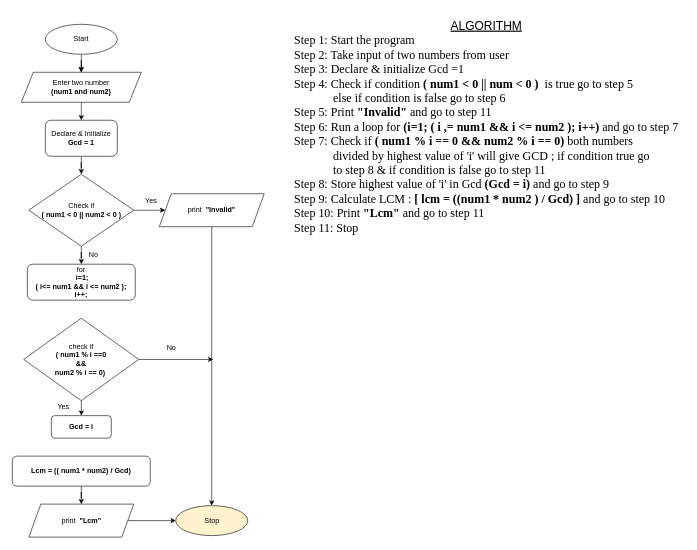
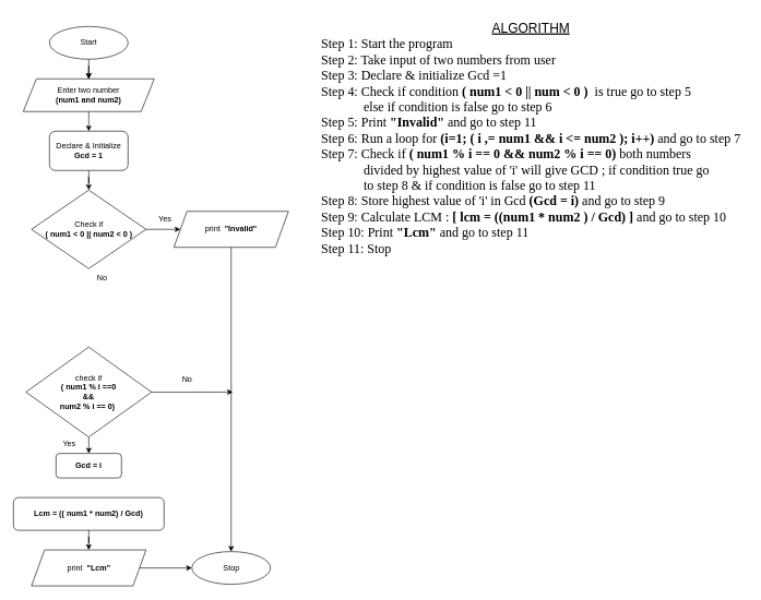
  <mxCell id="0" />
  <mxCell id="1" parent="0" />
  <mxCell id="2" value="" style="rounded=0;html=1;jettySize=auto;orthogonalLoop=1;fontSize=11;endArrow=block;endFill=0;endSize=8;strokeWidth=1;shadow=0;labelBackgroundColor=none;edgeStyle=orthogonalEdgeStyle;" parent="1" edge="1"><mxGeometry relative="1" as="geometry"><mxPoint x="135" y="50" as="sourcePoint" /><mxPoint x="135" y="90" as="targetPoint" /></mxGeometry></mxCell>
  <mxCell id="3" style="edgeStyle=orthogonalEdgeStyle;rounded=0;orthogonalLoop=1;jettySize=auto;html=1;" parent="1" source="5" edge="1"><mxGeometry relative="1" as="geometry"><mxPoint x="135" y="120" as="targetPoint" /></mxGeometry></mxCell>
  <mxCell id="4" value="" style="edgeStyle=orthogonalEdgeStyle;rounded=0;orthogonalLoop=1;jettySize=auto;html=1;" parent="1" source="5" edge="1"><mxGeometry relative="1" as="geometry"><mxPoint x="135" y="200" as="targetPoint" /></mxGeometry></mxCell>
  <mxCell id="5" value="Enter two number &lt;br&gt;&lt;b&gt;(num1 and num2)&lt;/b&gt;" style="shape=parallelogram;perimeter=parallelogramPerimeter;whiteSpace=wrap;html=1;fixedSize=1;" parent="1" vertex="1"><mxGeometry x="35" y="120" width="200" height="50" as="geometry" /></mxCell>
  <mxCell id="6" value="" style="edgeStyle=orthogonalEdgeStyle;rounded=0;orthogonalLoop=1;jettySize=auto;html=1;" parent="1" source="7" edge="1"><mxGeometry relative="1" as="geometry"><mxPoint x="135" y="120" as="targetPoint" /></mxGeometry></mxCell>
  <mxCell id="7" value="Start" style="ellipse;whiteSpace=wrap;html=1;" parent="1" vertex="1"><mxGeometry x="75" y="40" width="120" height="50" as="geometry" /></mxCell>
- <mxCell id="8" value="Stop" style="ellipse;whiteSpace=wrap;html=1;fillColor=#fff2cc;" parent="1" vertex="1"><mxGeometry x="292.5" y="842.5" width="120" height="50" as="geometry" /></mxCell>
- <mxCell id="9" value="" style="edgeStyle=orthogonalEdgeStyle;rounded=0;orthogonalLoop=1;jettySize=auto;html=1;" parent="1" source="11" target="19" edge="1"><mxGeometry relative="1" as="geometry" /></mxCell>
+ <mxCell id="8" value="Stop" style="ellipse;whiteSpace=wrap;html=1;" parent="1" vertex="1"><mxGeometry x="292.5" y="842.5" width="120" height="50" as="geometry" /></mxCell>
  <mxCell id="10" value="" style="edgeStyle=orthogonalEdgeStyle;rounded=0;orthogonalLoop=1;jettySize=auto;html=1;" parent="1" source="11" target="22" edge="1"><mxGeometry relative="1" as="geometry" /></mxCell>
  <mxCell id="11" value="Check if&lt;br&gt;&lt;b&gt;( num1 &amp;lt; 0 || num2 &amp;lt; 0 )&lt;/b&gt;" style="rhombus;whiteSpace=wrap;html=1;" parent="1" vertex="1"><mxGeometry x="47.5" y="290" width="175" height="120" as="geometry" /></mxCell>
  <mxCell id="12" value="" style="edgeStyle=orthogonalEdgeStyle;rounded=0;orthogonalLoop=1;jettySize=auto;html=1;" parent="1" source="14" target="20" edge="1"><mxGeometry relative="1" as="geometry" /></mxCell>
  <mxCell id="13" style="edgeStyle=orthogonalEdgeStyle;rounded=0;orthogonalLoop=1;jettySize=auto;html=1;" edge="1" parent="1" source="14"><mxGeometry relative="1" as="geometry"><mxPoint x="355" y="598.75" as="targetPoint" /></mxGeometry></mxCell>
  <mxCell id="14" value="check if&lt;br&gt;&lt;b&gt;( num1 % i ==0 &lt;br&gt;&amp;amp;&amp;amp;&lt;br&gt;num2 % i == 0)&amp;nbsp;&lt;/b&gt;" style="rhombus;whiteSpace=wrap;html=1;" parent="1" vertex="1"><mxGeometry x="39.07" y="530" width="191.87" height="137.5" as="geometry" /></mxCell>
  <mxCell id="15" value="" style="edgeStyle=orthogonalEdgeStyle;rounded=0;orthogonalLoop=1;jettySize=auto;html=1;" edge="1" parent="1" source="16" target="8"><mxGeometry relative="1" as="geometry" /></mxCell>
  <mxCell id="16" value="print&amp;nbsp;&amp;nbsp;&lt;b&gt;&quot;Lcm&quot;&lt;/b&gt;" style="shape=parallelogram;perimeter=parallelogramPerimeter;whiteSpace=wrap;html=1;fixedSize=1;" parent="1" vertex="1"><mxGeometry x="47.5" y="840" width="175" height="55" as="geometry" /></mxCell>
  <mxCell id="17" value="" style="edgeStyle=orthogonalEdgeStyle;rounded=0;orthogonalLoop=1;jettySize=auto;html=1;" parent="1" source="18" target="11" edge="1"><mxGeometry relative="1" as="geometry" /></mxCell>
  <mxCell id="18" value="Declare &amp;amp; Initialize &lt;b&gt;Gcd = 1&lt;/b&gt;" style="rounded=1;whiteSpace=wrap;html=1;" parent="1" vertex="1"><mxGeometry x="75" y="200" width="120" height="60" as="geometry" /></mxCell>
- <mxCell id="19" value="for&lt;br&gt;&lt;b&gt;&amp;nbsp;i=1;&lt;/b&gt;&lt;br&gt;&lt;b&gt;( i&amp;lt;= num1 &amp;amp;&amp;amp; i &amp;lt;= num2 );&lt;br&gt;i++;&lt;br&gt;&lt;/b&gt;" style="rounded=1;whiteSpace=wrap;html=1;" parent="1" vertex="1"><mxGeometry x="45" y="440" width="180" height="60" as="geometry" /></mxCell>
  <mxCell id="20" value="&lt;b&gt;Gcd = i&lt;/b&gt;" style="rounded=1;whiteSpace=wrap;html=1;" parent="1" vertex="1"><mxGeometry x="85" y="692.5" width="100" height="37.5" as="geometry" /></mxCell>
  <mxCell id="21" style="edgeStyle=orthogonalEdgeStyle;rounded=0;orthogonalLoop=1;jettySize=auto;html=1;" edge="1" parent="1" source="22" target="8"><mxGeometry relative="1" as="geometry" /></mxCell>
  <mxCell id="22" value="print&amp;nbsp;&amp;nbsp;&lt;b&gt;&quot;Invalid&quot;&lt;/b&gt;" style="shape=parallelogram;perimeter=parallelogramPerimeter;whiteSpace=wrap;html=1;fixedSize=1;" parent="1" vertex="1"><mxGeometry x="265" y="322.5" width="175" height="55" as="geometry" /></mxCell>
  <mxCell id="23" value="No" style="text;html=1;resizable=0;autosize=1;align=center;verticalAlign=middle;points=[];fillColor=none;strokeColor=none;rounded=0;" parent="1" vertex="1"><mxGeometry x="135" y="410" width="40" height="30" as="geometry" /></mxCell>
  <mxCell id="24" value="Yes" style="text;html=1;resizable=0;autosize=1;align=center;verticalAlign=middle;points=[];fillColor=none;strokeColor=none;rounded=0;" parent="1" vertex="1"><mxGeometry x="85" y="662.5" width="40" height="30" as="geometry" /></mxCell>
  <mxCell id="25" value="Yes" style="text;html=1;resizable=0;autosize=1;align=center;verticalAlign=middle;points=[];fillColor=none;strokeColor=none;rounded=0;" parent="1" vertex="1"><mxGeometry x="230.63" y="320" width="40" height="30" as="geometry" /></mxCell>
  <mxCell id="26" value="No" style="text;html=1;resizable=0;autosize=1;align=center;verticalAlign=middle;points=[];fillColor=none;strokeColor=none;rounded=0;" parent="1" vertex="1"><mxGeometry x="265" y="565" width="40" height="30" as="geometry" /></mxCell>
  <mxCell id="27" value="" style="edgeStyle=orthogonalEdgeStyle;rounded=0;orthogonalLoop=1;jettySize=auto;html=1;" edge="1" parent="1" source="28" target="16"><mxGeometry relative="1" as="geometry" /></mxCell>
  <mxCell id="28" value="&lt;b&gt;Lcm = (( num1 * num2) / Gcd)&lt;/b&gt;" style="rounded=1;whiteSpace=wrap;html=1;" vertex="1" parent="1"><mxGeometry x="20" y="760" width="230" height="50" as="geometry" /></mxCell>
  <mxCell id="29" value="&lt;font style=&quot;font-size: 20px;&quot;&gt;&lt;u&gt;ALGORITHM&lt;/u&gt;&lt;br&gt;&lt;div style=&quot;text-align: left;&quot;&gt;&lt;span style=&quot;background-color: initial;&quot;&gt;&lt;font style=&quot;font-size: 20px;&quot; face=&quot;Times New Roman&quot;&gt;Step 1: Start the program&lt;/font&gt;&lt;/span&gt;&lt;/div&gt;&lt;div style=&quot;text-align: left;&quot;&gt;&lt;span style=&quot;background-color: initial;&quot;&gt;&lt;font style=&quot;font-size: 20px;&quot; face=&quot;Times New Roman&quot;&gt;Step 2: Take input of two numbers from user&lt;/font&gt;&lt;/span&gt;&lt;/div&gt;&lt;div style=&quot;text-align: left;&quot;&gt;&lt;span style=&quot;background-color: initial;&quot;&gt;&lt;font style=&quot;font-size: 20px;&quot; face=&quot;Times New Roman&quot;&gt;Step 3: Declare &amp;amp; initialize Gcd =1&lt;/font&gt;&lt;/span&gt;&lt;/div&gt;&lt;div style=&quot;text-align: left;&quot;&gt;&lt;span style=&quot;background-color: initial;&quot;&gt;&lt;font style=&quot;font-size: 20px;&quot; face=&quot;Times New Roman&quot;&gt;Step 4: Check if condition&amp;nbsp;&lt;b&gt;( num1 &amp;lt; 0 || num &amp;lt; 0 )&lt;/b&gt;&amp;nbsp; is true go to step 5&amp;nbsp;&lt;/font&gt;&lt;/span&gt;&lt;/div&gt;&lt;div style=&quot;text-align: left;&quot;&gt;&lt;span style=&quot;background-color: initial;&quot;&gt;&lt;font style=&quot;font-size: 20px;&quot; face=&quot;Times New Roman&quot;&gt;&amp;nbsp; &amp;nbsp; &amp;nbsp; &amp;nbsp; &amp;nbsp; &amp;nbsp; &amp;nbsp;else if condition is false go to step 6&amp;nbsp;&lt;/font&gt;&lt;/span&gt;&lt;/div&gt;&lt;div style=&quot;text-align: left;&quot;&gt;&lt;span style=&quot;background-color: initial;&quot;&gt;&lt;font style=&quot;font-size: 20px;&quot; face=&quot;Times New Roman&quot;&gt;Step 5: Print &lt;b&gt;&quot;Invalid&quot;&lt;/b&gt; and go to step 11&lt;/font&gt;&lt;/span&gt;&lt;/div&gt;&lt;div style=&quot;text-align: left;&quot;&gt;&lt;span style=&quot;font-family: &amp;quot;Times New Roman&amp;quot;; background-color: initial;&quot;&gt;Step 6: Run a loop for &lt;b&gt;(i=1; ( i ,= num1 &amp;amp;&amp;amp; i &amp;lt;= num2 ); i++) &lt;/b&gt;and go to step 7&lt;/span&gt;&lt;/div&gt;&lt;div style=&quot;text-align: left;&quot;&gt;&lt;span style=&quot;font-family: &amp;quot;Times New Roman&amp;quot;; background-color: initial;&quot;&gt;Step 7: Check&lt;b&gt; &lt;/b&gt;if &lt;b&gt;( num1 % i == 0 &amp;amp;&amp;amp; num2 % i == 0) &lt;/b&gt;both numbers&amp;nbsp;&lt;/span&gt;&lt;/div&gt;&lt;div style=&quot;text-align: left;&quot;&gt;&lt;span style=&quot;font-family: &amp;quot;Times New Roman&amp;quot;; background-color: initial;&quot;&gt;&amp;nbsp; &amp;nbsp; &amp;nbsp; &amp;nbsp; &amp;nbsp; &amp;nbsp; &amp;nbsp;divided by highest value of 'i' will give GCD&amp;nbsp;; if condition true go&amp;nbsp;&lt;/span&gt;&lt;/div&gt;&lt;div style=&quot;text-align: left;&quot;&gt;&lt;span style=&quot;font-family: &amp;quot;Times New Roman&amp;quot;; background-color: initial;&quot;&gt;&amp;nbsp; &amp;nbsp; &amp;nbsp; &amp;nbsp; &amp;nbsp; &amp;nbsp; &amp;nbsp;to step 8 &amp;amp;&amp;nbsp;&lt;/span&gt;&lt;span style=&quot;background-color: initial; font-family: &amp;quot;Times New Roman&amp;quot;;&quot;&gt;if condition is false go to step 11&lt;/span&gt;&lt;/div&gt;&lt;div style=&quot;text-align: left;&quot;&gt;&lt;font style=&quot;font-size: 20px;&quot; face=&quot;Times New Roman&quot;&gt;Step 8:&amp;nbsp;Store highest value of 'i' in Gcd&lt;b&gt; (Gcd = i) &lt;/b&gt;and go to step 9&lt;/font&gt;&lt;/div&gt;&lt;div style=&quot;text-align: left;&quot;&gt;&lt;font face=&quot;Times New Roman&quot;&gt;Step 9: Calculate LCM : &lt;b&gt;[ lcm = ((num1 * num2 ) / Gcd) ] &lt;/b&gt;and go to step 10&lt;/font&gt;&lt;/div&gt;&lt;div style=&quot;text-align: left;&quot;&gt;&lt;font style=&quot;font-size: 20px;&quot; face=&quot;Times New Roman&quot;&gt;Step 10: Print &lt;b&gt;&quot;Lcm&quot;&lt;/b&gt; and go to step 11&lt;/font&gt;&lt;/div&gt;&lt;div style=&quot;text-align: left;&quot;&gt;&lt;font face=&quot;Times New Roman&quot;&gt;Step 11: Stop&lt;/font&gt;&lt;/div&gt;&lt;/font&gt;" style="text;html=1;resizable=0;autosize=1;align=center;verticalAlign=middle;points=[];fillColor=none;strokeColor=none;rounded=0;" vertex="1" parent="1"><mxGeometry x="480" y="20" width="660" height="380" as="geometry" /></mxCell>
